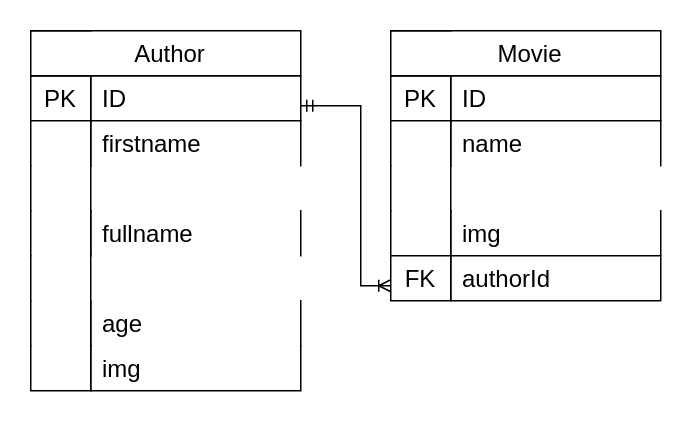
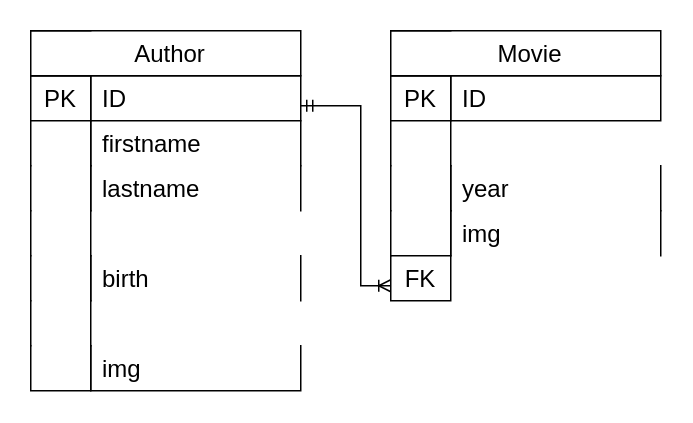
  <mxCell id="0" />
  <mxCell id="1" parent="0" />
  <mxCell id="2" value="" style="shape=partialRectangle;html=1;whiteSpace=wrap;connectable=0;fillColor=none;top=0;left=1;bottom=0;right=1;overflow=hidden;strokeColor=inherit;fontSize=16;fontFamily=Helvetica;fontColor=default;labelBackgroundColor=default;" parent="1" vertex="1"><mxGeometry x="20" y="140" width="40" height="30" as="geometry"><mxRectangle width="40" height="30" as="alternateBounds" /></mxGeometry></mxCell>
- <mxCell id="3" value="fullname" style="shape=partialRectangle;html=1;whiteSpace=wrap;connectable=0;fillColor=none;top=0;left=1;bottom=0;right=1;align=left;spacingLeft=6;overflow=hidden;strokeColor=inherit;fontSize=16;fontFamily=Helvetica;fontColor=default;labelBackgroundColor=none;" parent="1" vertex="1"><mxGeometry x="60" y="140" width="140" height="30" as="geometry"><mxRectangle width="140" height="30" as="alternateBounds" /></mxGeometry></mxCell>
  <mxCell id="4" value="" style="shape=partialRectangle;html=1;whiteSpace=wrap;connectable=0;fillColor=none;top=0;left=1;bottom=0;right=1;overflow=hidden;strokeColor=inherit;fontSize=16;fontFamily=Helvetica;fontColor=default;labelBackgroundColor=default;" parent="1" vertex="1"><mxGeometry x="20" y="170" width="40" height="30" as="geometry"><mxRectangle width="40" height="30" as="alternateBounds" /></mxGeometry></mxCell>
+ <mxCell id="5" value="birth" style="shape=partialRectangle;html=1;whiteSpace=wrap;connectable=0;fillColor=none;top=0;left=1;bottom=0;right=1;align=left;spacingLeft=6;overflow=hidden;strokeColor=inherit;fontSize=16;fontFamily=Helvetica;fontColor=default;labelBackgroundColor=none;" parent="1" vertex="1"><mxGeometry x="60" y="170" width="140" height="30" as="geometry"><mxRectangle width="140" height="30" as="alternateBounds" /></mxGeometry></mxCell>
  <mxCell id="6" value="" style="shape=partialRectangle;html=1;whiteSpace=wrap;connectable=0;fillColor=none;top=0;left=1;bottom=0;right=1;overflow=hidden;strokeColor=inherit;fontSize=16;fontFamily=Helvetica;fontColor=default;labelBackgroundColor=default;" parent="1" vertex="1"><mxGeometry x="20" y="200" width="40" height="30" as="geometry"><mxRectangle width="40" height="30" as="alternateBounds" /></mxGeometry></mxCell>
- <mxCell id="7" value="age" style="shape=partialRectangle;html=1;whiteSpace=wrap;connectable=0;fillColor=none;top=0;left=1;bottom=0;right=1;align=left;spacingLeft=6;overflow=hidden;strokeColor=inherit;fontSize=16;fontFamily=Helvetica;fontColor=default;labelBackgroundColor=none;" parent="1" vertex="1"><mxGeometry x="60" y="200" width="140" height="30" as="geometry"><mxRectangle width="140" height="30" as="alternateBounds" /></mxGeometry></mxCell>
  <mxCell id="8" value="" style="shape=partialRectangle;html=1;whiteSpace=wrap;connectable=0;fillColor=none;top=0;left=1;bottom=1;right=1;overflow=hidden;strokeColor=inherit;fontSize=16;fontFamily=Helvetica;fontColor=default;labelBackgroundColor=default;" parent="1" vertex="1"><mxGeometry x="20" y="230" width="40" height="30" as="geometry"><mxRectangle width="40" height="30" as="alternateBounds" /></mxGeometry></mxCell>
  <mxCell id="9" value="img" style="shape=partialRectangle;html=1;whiteSpace=wrap;connectable=0;fillColor=none;top=0;left=1;bottom=1;right=1;align=left;spacingLeft=6;overflow=hidden;strokeColor=inherit;fontSize=16;fontFamily=Helvetica;fontColor=default;labelBackgroundColor=none;" parent="1" vertex="1"><mxGeometry x="60" y="230" width="140" height="30" as="geometry"><mxRectangle width="140" height="30" as="alternateBounds" /></mxGeometry></mxCell>
  <mxCell id="10" value="" style="shape=partialRectangle;html=1;whiteSpace=wrap;connectable=0;fillColor=none;top=0;left=1;bottom=0;right=1;overflow=hidden;strokeColor=inherit;fontSize=16;fontFamily=Helvetica;fontColor=default;labelBackgroundColor=default;" parent="1" vertex="1"><mxGeometry x="20" y="110" width="40" height="30" as="geometry"><mxRectangle width="40" height="30" as="alternateBounds" /></mxGeometry></mxCell>
+ <mxCell id="11" value="lastname" style="shape=partialRectangle;html=1;whiteSpace=wrap;connectable=0;fillColor=none;top=0;left=1;bottom=0;right=1;align=left;spacingLeft=6;overflow=hidden;strokeColor=inherit;fontSize=16;fontFamily=Helvetica;fontColor=default;labelBackgroundColor=none;" parent="1" vertex="1"><mxGeometry x="60" y="110" width="140" height="30" as="geometry"><mxRectangle width="140" height="30" as="alternateBounds" /></mxGeometry></mxCell>
  <mxCell id="12" value="" style="shape=partialRectangle;html=1;whiteSpace=wrap;connectable=0;fillColor=none;top=0;left=1;bottom=0;right=1;overflow=hidden;strokeColor=inherit;fontSize=16;fontFamily=Helvetica;fontColor=default;labelBackgroundColor=default;" parent="1" vertex="1"><mxGeometry x="20" y="80" width="40" height="30" as="geometry"><mxRectangle width="40" height="30" as="alternateBounds" /></mxGeometry></mxCell>
  <mxCell id="13" value="firstname" style="shape=partialRectangle;html=1;whiteSpace=wrap;connectable=0;fillColor=none;top=0;left=1;bottom=0;right=1;align=left;spacingLeft=6;overflow=hidden;strokeColor=inherit;fontSize=16;fontFamily=Helvetica;fontColor=default;labelBackgroundColor=none;" parent="1" vertex="1"><mxGeometry x="60" y="80" width="140" height="30" as="geometry"><mxRectangle width="140" height="30" as="alternateBounds" /></mxGeometry></mxCell>
  <mxCell id="14" value="PK" style="shape=partialRectangle;html=1;whiteSpace=wrap;connectable=0;fillColor=none;top=1;left=1;bottom=1;right=1;overflow=hidden;strokeColor=inherit;fontSize=16;fontFamily=Helvetica;fontColor=default;labelBackgroundColor=default;" parent="1" vertex="1"><mxGeometry x="20" y="50" width="40" height="30" as="geometry"><mxRectangle width="40" height="30" as="alternateBounds" /></mxGeometry></mxCell>
  <mxCell id="15" value="ID" style="shape=partialRectangle;html=1;whiteSpace=wrap;connectable=0;fillColor=none;top=1;left=1;bottom=1;right=1;align=left;spacingLeft=6;overflow=hidden;strokeColor=inherit;fontSize=16;fontFamily=Helvetica;fontColor=default;labelBackgroundColor=none;" parent="1" vertex="1"><mxGeometry x="60" y="50" width="140" height="30" as="geometry"><mxRectangle width="140" height="30" as="alternateBounds" /></mxGeometry></mxCell>
  <mxCell id="16" value="" style="shape=partialRectangle;html=1;whiteSpace=wrap;connectable=0;fillColor=none;top=1;left=1;bottom=1;right=0;overflow=hidden;strokeColor=inherit;fontSize=16;fontFamily=Helvetica;fontColor=default;labelBackgroundColor=default;" parent="1" vertex="1"><mxGeometry x="20" y="20" width="40" height="30" as="geometry"><mxRectangle width="40" height="30" as="alternateBounds" /></mxGeometry></mxCell>
  <mxCell id="17" value="Author" style="shape=partialRectangle;html=1;whiteSpace=wrap;connectable=0;fillColor=none;top=1;left=0;bottom=1;right=1;align=center;spacingLeft=6;overflow=hidden;strokeColor=inherit;fontSize=16;fontFamily=Helvetica;fontColor=default;labelBackgroundColor=none;" parent="1" vertex="1"><mxGeometry x="20" y="20" width="180" height="30" as="geometry"><mxRectangle width="140" height="30" as="alternateBounds" /></mxGeometry></mxCell>
  <mxCell id="18" value="" style="shape=partialRectangle;html=1;whiteSpace=wrap;connectable=0;fillColor=none;top=0;left=1;bottom=0;right=1;overflow=hidden;strokeColor=inherit;fontSize=16;fontFamily=Helvetica;fontColor=default;labelBackgroundColor=default;" parent="1" vertex="1"><mxGeometry x="260" y="140" width="40" height="30" as="geometry"><mxRectangle width="40" height="30" as="alternateBounds" /></mxGeometry></mxCell>
  <mxCell id="19" value="img" style="shape=partialRectangle;html=1;whiteSpace=wrap;connectable=0;fillColor=none;top=0;left=1;bottom=0;right=1;align=left;spacingLeft=6;overflow=hidden;strokeColor=inherit;fontSize=16;fontFamily=Helvetica;fontColor=default;labelBackgroundColor=none;" parent="1" vertex="1"><mxGeometry x="300" y="140" width="140" height="30" as="geometry"><mxRectangle width="140" height="30" as="alternateBounds" /></mxGeometry></mxCell>
  <mxCell id="20" value="FK" style="shape=partialRectangle;html=1;whiteSpace=wrap;connectable=0;fillColor=none;top=1;left=1;bottom=1;right=1;overflow=hidden;strokeColor=inherit;fontSize=16;fontFamily=Helvetica;fontColor=default;labelBackgroundColor=default;" parent="1" vertex="1"><mxGeometry x="260" y="170" width="40" height="30" as="geometry"><mxRectangle width="40" height="30" as="alternateBounds" /></mxGeometry></mxCell>
- <mxCell id="21" value="authorId" style="shape=partialRectangle;html=1;whiteSpace=wrap;connectable=0;fillColor=none;top=1;left=1;bottom=1;right=1;align=left;spacingLeft=6;overflow=hidden;strokeColor=inherit;fontSize=16;fontFamily=Helvetica;fontColor=default;labelBackgroundColor=none;" parent="1" vertex="1"><mxGeometry x="300" y="170" width="140" height="30" as="geometry"><mxRectangle width="140" height="30" as="alternateBounds" /></mxGeometry></mxCell>
  <mxCell id="22" value="" style="shape=partialRectangle;html=1;whiteSpace=wrap;connectable=0;fillColor=none;top=0;left=1;bottom=0;right=1;overflow=hidden;strokeColor=inherit;fontSize=16;fontFamily=Helvetica;fontColor=default;labelBackgroundColor=default;" parent="1" vertex="1"><mxGeometry x="260" y="110" width="40" height="30" as="geometry"><mxRectangle width="40" height="30" as="alternateBounds" /></mxGeometry></mxCell>
+ <mxCell id="23" value="year" style="shape=partialRectangle;html=1;whiteSpace=wrap;connectable=0;fillColor=none;top=0;left=1;bottom=0;right=1;align=left;spacingLeft=6;overflow=hidden;strokeColor=inherit;fontSize=16;fontFamily=Helvetica;fontColor=default;labelBackgroundColor=none;" parent="1" vertex="1"><mxGeometry x="300" y="110" width="140" height="30" as="geometry"><mxRectangle width="140" height="30" as="alternateBounds" /></mxGeometry></mxCell>
  <mxCell id="24" value="" style="shape=partialRectangle;html=1;whiteSpace=wrap;connectable=0;fillColor=none;top=0;left=1;bottom=0;right=1;overflow=hidden;strokeColor=inherit;fontSize=16;fontFamily=Helvetica;fontColor=default;labelBackgroundColor=default;" parent="1" vertex="1"><mxGeometry x="260" y="80" width="40" height="30" as="geometry"><mxRectangle width="40" height="30" as="alternateBounds" /></mxGeometry></mxCell>
- <mxCell id="25" value="name" style="shape=partialRectangle;html=1;whiteSpace=wrap;connectable=0;fillColor=none;top=0;left=1;bottom=0;right=1;align=left;spacingLeft=6;overflow=hidden;strokeColor=inherit;fontSize=16;fontFamily=Helvetica;fontColor=default;labelBackgroundColor=none;" parent="1" vertex="1"><mxGeometry x="300" y="80" width="140" height="30" as="geometry"><mxRectangle width="140" height="30" as="alternateBounds" /></mxGeometry></mxCell>
  <mxCell id="26" value="PK" style="shape=partialRectangle;html=1;whiteSpace=wrap;connectable=0;fillColor=none;top=1;left=1;bottom=1;right=1;overflow=hidden;strokeColor=inherit;fontSize=16;fontFamily=Helvetica;fontColor=default;labelBackgroundColor=default;" parent="1" vertex="1"><mxGeometry x="260" y="50" width="40" height="30" as="geometry"><mxRectangle width="40" height="30" as="alternateBounds" /></mxGeometry></mxCell>
  <mxCell id="27" value="ID" style="shape=partialRectangle;html=1;whiteSpace=wrap;connectable=0;fillColor=none;top=1;left=1;bottom=1;right=1;align=left;spacingLeft=6;overflow=hidden;strokeColor=inherit;fontSize=16;fontFamily=Helvetica;fontColor=default;labelBackgroundColor=none;" parent="1" vertex="1"><mxGeometry x="300" y="50" width="140" height="30" as="geometry"><mxRectangle width="140" height="30" as="alternateBounds" /></mxGeometry></mxCell>
  <mxCell id="28" value="" style="shape=partialRectangle;html=1;whiteSpace=wrap;connectable=0;fillColor=none;top=1;left=1;bottom=1;right=0;overflow=hidden;strokeColor=inherit;fontSize=16;fontFamily=Helvetica;fontColor=default;labelBackgroundColor=default;" parent="1" vertex="1"><mxGeometry x="260" y="20" width="40" height="30" as="geometry"><mxRectangle width="40" height="30" as="alternateBounds" /></mxGeometry></mxCell>
  <mxCell id="29" value="Movie" style="shape=partialRectangle;html=1;whiteSpace=wrap;connectable=0;fillColor=none;top=1;left=0;bottom=1;right=1;align=center;spacingLeft=6;overflow=hidden;strokeColor=inherit;fontSize=16;fontFamily=Helvetica;fontColor=default;labelBackgroundColor=none;" parent="1" vertex="1"><mxGeometry x="260" y="20" width="180" height="30" as="geometry"><mxRectangle width="140" height="30" as="alternateBounds" /></mxGeometry></mxCell>
  <mxCell id="30" style="edgeStyle=orthogonalEdgeStyle;shape=connector;rounded=0;orthogonalLoop=1;jettySize=auto;html=1;entryX=1;entryY=0.5;entryDx=0;entryDy=0;strokeColor=default;align=center;verticalAlign=middle;fontFamily=Helvetica;fontSize=11;fontColor=default;labelBackgroundColor=default;endArrow=ERmandOne;endFill=0;startArrow=ERoneToMany;startFill=0;" parent="1" edge="1"><mxGeometry relative="1" as="geometry"><Array as="points"><mxPoint x="240" y="190" /><mxPoint x="240" y="70" /></Array><mxPoint x="260" y="190" as="sourcePoint" /><mxPoint x="200" y="70" as="targetPoint" /></mxGeometry></mxCell>
